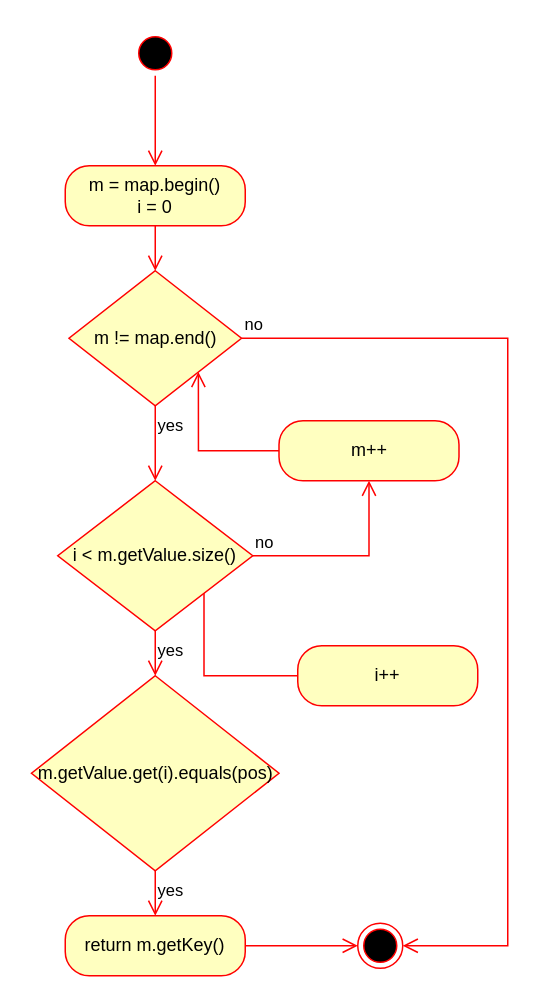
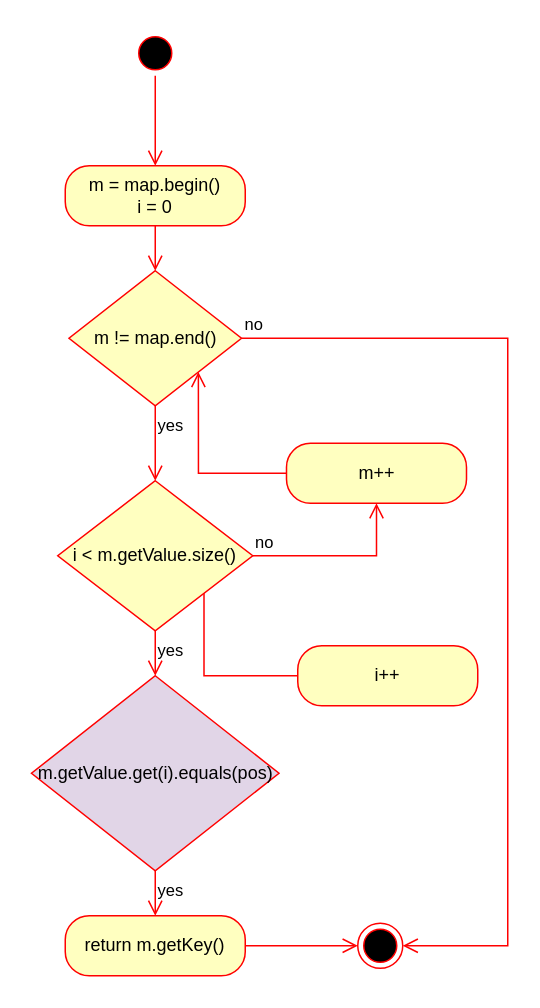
  <mxCell id="0" />
  <mxCell id="1" parent="0" />
  <mxCell id="2" value="" style="ellipse;html=1;shape=startState;fillColor=#000000;strokeColor=#ff0000;" vertex="1" parent="1"><mxGeometry x="88" y="20" width="30" height="30" as="geometry" /></mxCell>
  <mxCell id="3" value="" style="edgeStyle=orthogonalEdgeStyle;html=1;verticalAlign=bottom;endArrow=open;endSize=8;strokeColor=#ff0000;rounded=0;" edge="1" source="2" parent="1"><mxGeometry relative="1" as="geometry"><mxPoint x="103" y="110" as="targetPoint" /></mxGeometry></mxCell>
  <mxCell id="4" value="m != map.end()" style="rhombus;whiteSpace=wrap;html=1;fillColor=#ffffc0;strokeColor=#ff0000;" vertex="1" parent="1"><mxGeometry x="45.5" y="180" width="115" height="90" as="geometry" /></mxCell>
  <mxCell id="5" value="no" style="edgeStyle=orthogonalEdgeStyle;html=1;align=left;verticalAlign=bottom;endArrow=open;endSize=8;strokeColor=#ff0000;rounded=0;" edge="1" source="4" parent="1" target="16"><mxGeometry x="-1" relative="1" as="geometry"><mxPoint x="218" y="225" as="targetPoint" /><Array as="points"><mxPoint x="338" y="225" /><mxPoint x="338" y="630" /></Array></mxGeometry></mxCell>
  <mxCell id="6" value="yes" style="edgeStyle=orthogonalEdgeStyle;html=1;align=left;verticalAlign=top;endArrow=open;endSize=8;strokeColor=#ff0000;rounded=0;" edge="1" source="4" parent="1"><mxGeometry x="-1" relative="1" as="geometry"><mxPoint x="103" y="320" as="targetPoint" /><Array as="points"><mxPoint x="103" y="310" /></Array></mxGeometry></mxCell>
  <mxCell id="7" value="m = map.begin()&lt;br&gt;i = 0" style="rounded=1;whiteSpace=wrap;html=1;arcSize=40;fontColor=#000000;fillColor=#ffffc0;strokeColor=#ff0000;" vertex="1" parent="1"><mxGeometry x="43" y="110" width="120" height="40" as="geometry" /></mxCell>
  <mxCell id="8" value="" style="edgeStyle=orthogonalEdgeStyle;html=1;verticalAlign=bottom;endArrow=open;endSize=8;strokeColor=#ff0000;rounded=0;" edge="1" source="7" parent="1"><mxGeometry relative="1" as="geometry"><mxPoint x="103" y="180" as="targetPoint" /></mxGeometry></mxCell>
  <mxCell id="9" value="i &amp;lt; m.getValue.size()" style="rhombus;whiteSpace=wrap;html=1;fillColor=#ffffc0;strokeColor=#ff0000;" vertex="1" parent="1"><mxGeometry x="38" y="320" width="130" height="100" as="geometry" /></mxCell>
  <mxCell id="10" value="no" style="edgeStyle=orthogonalEdgeStyle;html=1;align=left;verticalAlign=bottom;endArrow=open;endSize=8;strokeColor=#ff0000;rounded=0;entryX=0.5;entryY=1;entryDx=0;entryDy=0;" edge="1" source="9" parent="1" target="19"><mxGeometry x="-1" relative="1" as="geometry"><mxPoint x="208" y="370" as="targetPoint" /></mxGeometry></mxCell>
  <mxCell id="11" value="yes" style="edgeStyle=orthogonalEdgeStyle;html=1;align=left;verticalAlign=top;endArrow=open;endSize=8;strokeColor=#ff0000;rounded=0;" edge="1" source="9" parent="1"><mxGeometry x="-1" relative="1" as="geometry"><mxPoint x="103" y="450" as="targetPoint" /></mxGeometry></mxCell>
- <mxCell id="12" value="m.getValue.get(i).equals(pos)" style="rhombus;whiteSpace=wrap;html=1;fillColor=#ffffc0;strokeColor=#ff0000;" vertex="1" parent="1"><mxGeometry x="20.5" y="450" width="165" height="130" as="geometry" /></mxCell>
+ <mxCell id="12" value="m.getValue.get(i).equals(pos)" style="rhombus;whiteSpace=wrap;html=1;fillColor=#e1d5e7;strokeColor=#ff0000;" vertex="1" parent="1"><mxGeometry x="20.5" y="450" width="165" height="130" as="geometry" /></mxCell>
  <mxCell id="13" value="yes" style="edgeStyle=orthogonalEdgeStyle;html=1;align=left;verticalAlign=top;endArrow=open;endSize=8;strokeColor=#ff0000;rounded=0;" edge="1" source="12" parent="1"><mxGeometry x="-1" relative="1" as="geometry"><mxPoint x="103" y="610" as="targetPoint" /><Array as="points"><mxPoint x="103" y="600" /><mxPoint x="103" y="600" /></Array></mxGeometry></mxCell>
  <mxCell id="14" value="return m.getKey()" style="rounded=1;whiteSpace=wrap;html=1;arcSize=40;fontColor=#000000;fillColor=#ffffc0;strokeColor=#ff0000;" vertex="1" parent="1"><mxGeometry x="43" y="610" width="120" height="40" as="geometry" /></mxCell>
  <mxCell id="15" value="" style="edgeStyle=orthogonalEdgeStyle;html=1;verticalAlign=bottom;endArrow=open;endSize=8;strokeColor=#ff0000;rounded=0;" edge="1" source="14" parent="1"><mxGeometry relative="1" as="geometry"><mxPoint x="238" y="630" as="targetPoint" /></mxGeometry></mxCell>
  <mxCell id="16" value="" style="ellipse;html=1;shape=endState;fillColor=#000000;strokeColor=#ff0000;" vertex="1" parent="1"><mxGeometry x="238" y="615" width="30" height="30" as="geometry" /></mxCell>
  <mxCell id="17" value="i++" style="rounded=1;whiteSpace=wrap;html=1;arcSize=40;fontColor=#000000;fillColor=#ffffc0;strokeColor=#ff0000;" vertex="1" parent="1"><mxGeometry x="198" y="430" width="120" height="40" as="geometry" /></mxCell>
  <mxCell id="18" value="" style="edgeStyle=orthogonalEdgeStyle;html=1;verticalAlign=bottom;endArrow=none;endSize=8;strokeColor=#ff0000;rounded=0;entryX=1;entryY=1;entryDx=0;entryDy=0;" edge="1" source="17" parent="1" target="9"><mxGeometry relative="1" as="geometry"><mxPoint x="258" y="530" as="targetPoint" /></mxGeometry></mxCell>
- <mxCell id="19" value="m++" style="rounded=1;whiteSpace=wrap;html=1;arcSize=40;fontColor=#000000;fillColor=#ffffc0;strokeColor=#ff0000;" vertex="1" parent="1"><mxGeometry x="185.5" y="280" width="120" height="40" as="geometry" /></mxCell>
+ <mxCell id="19" value="m++" style="rounded=1;whiteSpace=wrap;html=1;arcSize=40;fontColor=#000000;fillColor=#ffffc0;strokeColor=#ff0000;" vertex="1" parent="1"><mxGeometry x="190.5" y="295" width="120" height="40" as="geometry" /></mxCell>
  <mxCell id="20" value="" style="edgeStyle=orthogonalEdgeStyle;html=1;verticalAlign=bottom;endArrow=open;endSize=8;strokeColor=#ff0000;rounded=0;entryX=1;entryY=1;entryDx=0;entryDy=0;" edge="1" source="19" parent="1" target="4"><mxGeometry relative="1" as="geometry"><mxPoint x="245.5" y="380" as="targetPoint" /></mxGeometry></mxCell>
